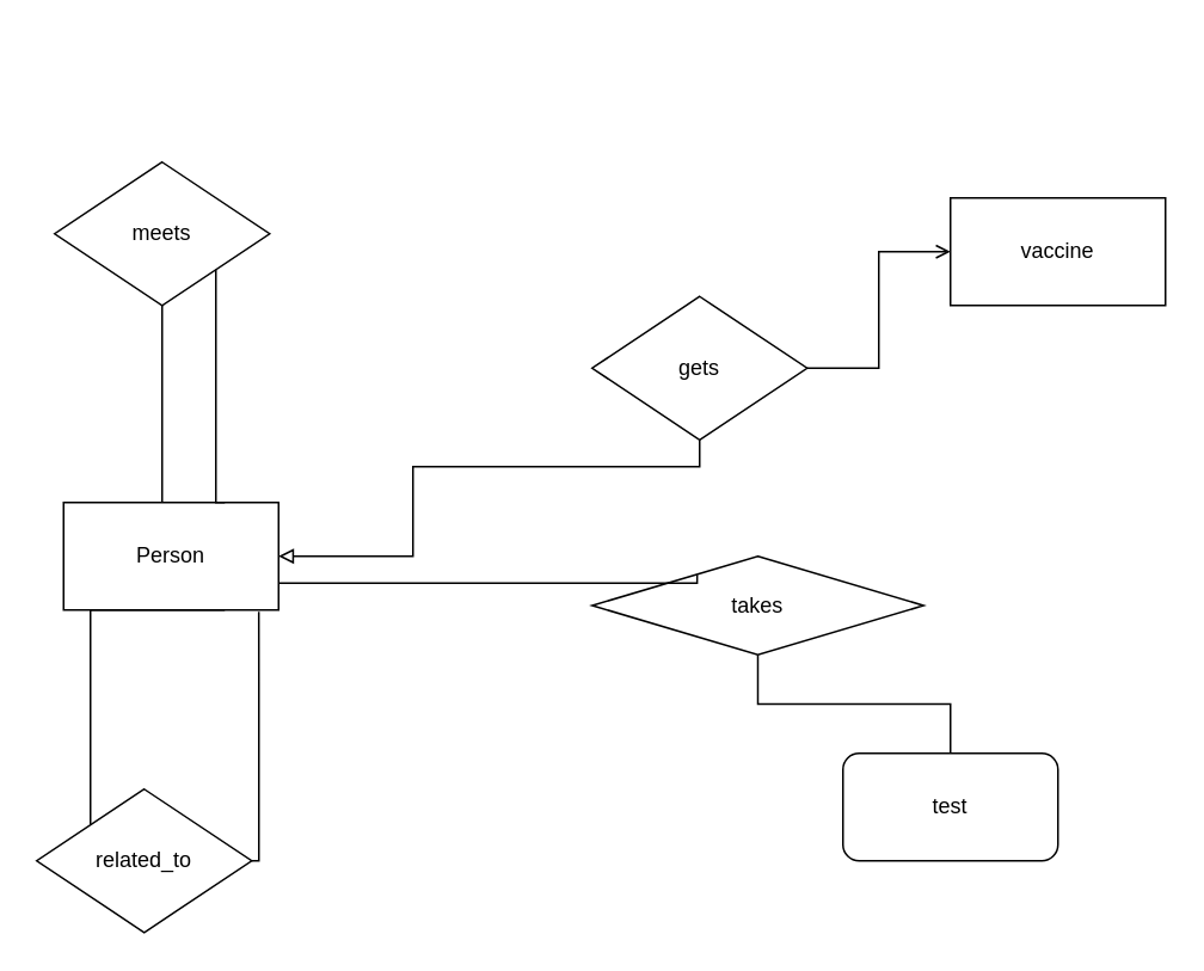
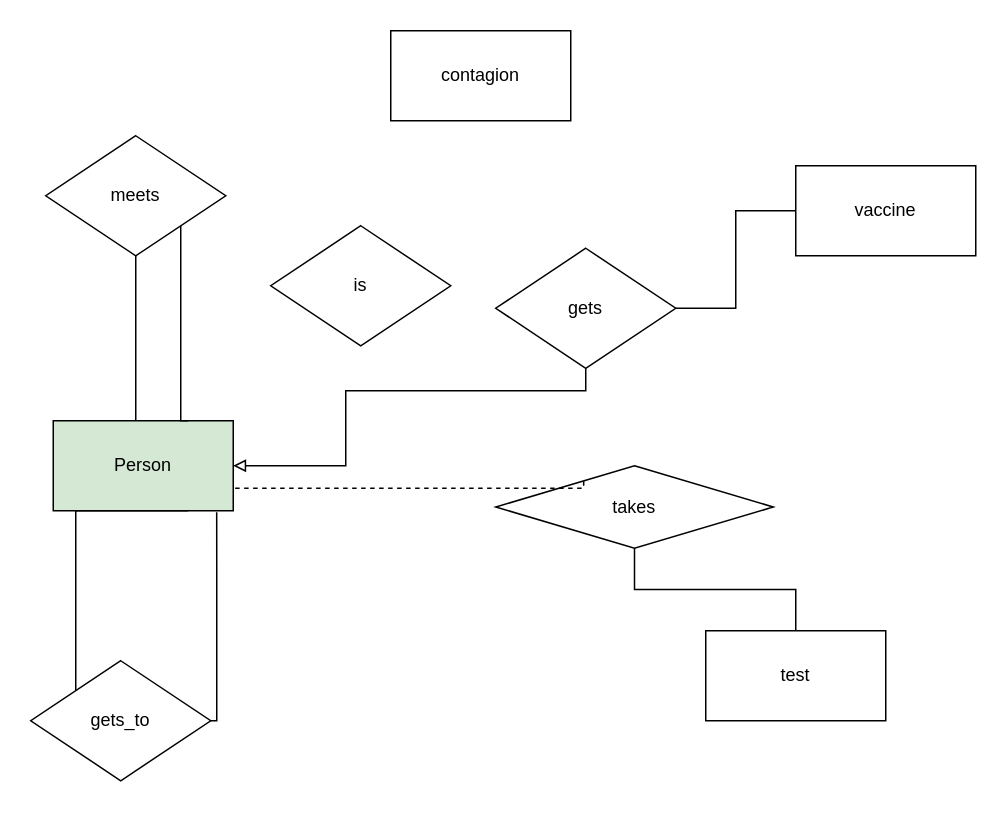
  <mxCell id="0" />
  <mxCell id="1" parent="0" />
  <mxCell id="2" value="" style="edgeStyle=orthogonalEdgeStyle;rounded=0;orthogonalLoop=1;jettySize=auto;html=1;startArrow=none;startFill=0;endArrow=none;endFill=0;" parent="1" source="3" target="4" edge="1"><mxGeometry relative="1" as="geometry"><Array as="points"><mxPoint x="90" y="250" /><mxPoint x="90" y="250" /></Array></mxGeometry></mxCell>
- <mxCell id="3" value="Person" style="rounded=0;whiteSpace=wrap;html=1;" parent="1" vertex="1"><mxGeometry x="35" y="280" width="120" height="60" as="geometry" /></mxCell>
+ <mxCell id="3" value="Person" style="rounded=0;whiteSpace=wrap;html=1;fillColor=#d5e8d4;" parent="1" vertex="1"><mxGeometry x="35" y="280" width="120" height="60" as="geometry" /></mxCell>
  <mxCell id="4" value="meets" style="rhombus;whiteSpace=wrap;html=1;" parent="1" vertex="1"><mxGeometry x="30" y="90" width="120" height="80" as="geometry" /></mxCell>
  <mxCell id="5" style="edgeStyle=orthogonalEdgeStyle;rounded=0;orthogonalLoop=1;jettySize=auto;html=1;exitX=0.5;exitY=1;exitDx=0;exitDy=0;" parent="1" source="4" target="4" edge="1"><mxGeometry relative="1" as="geometry" /></mxCell>
- <mxCell id="6" value="related_to" style="rhombus;whiteSpace=wrap;html=1;" parent="1" vertex="1"><mxGeometry x="20" y="440" width="120" height="80" as="geometry" /></mxCell>
+ <mxCell id="6" value="gets_to" style="rhombus;whiteSpace=wrap;html=1;" parent="1" vertex="1"><mxGeometry x="20" y="440" width="120" height="80" as="geometry" /></mxCell>
  <mxCell id="7" style="edgeStyle=orthogonalEdgeStyle;rounded=0;orthogonalLoop=1;jettySize=auto;html=1;exitX=0.5;exitY=1;exitDx=0;exitDy=0;" parent="1" source="6" target="6" edge="1"><mxGeometry relative="1" as="geometry" /></mxCell>
  <mxCell id="8" value="" style="endArrow=none;html=1;rounded=0;edgeStyle=orthogonalEdgeStyle;entryX=0.75;entryY=1;entryDx=0;entryDy=0;endFill=0;exitX=0;exitY=0;exitDx=0;exitDy=0;" parent="1" source="6" target="3" edge="1"><mxGeometry width="50" height="50" relative="1" as="geometry"><mxPoint x="120" y="420" as="sourcePoint" /><mxPoint x="165" y="320" as="targetPoint" /><Array as="points"><mxPoint x="50" y="340" /></Array></mxGeometry></mxCell>
+ <mxCell id="9" value="contagion" style="rounded=0;whiteSpace=wrap;html=1;" parent="1" vertex="1"><mxGeometry x="260" y="20" width="120" height="60" as="geometry" /></mxCell>
  <mxCell id="10" value="vaccine" style="rounded=0;whiteSpace=wrap;html=1;" parent="1" vertex="1"><mxGeometry x="530" y="110" width="120" height="60" as="geometry" /></mxCell>
  <mxCell id="11" value="" style="edgeStyle=orthogonalEdgeStyle;rounded=0;orthogonalLoop=1;jettySize=auto;html=1;startArrow=none;startFill=0;endArrow=none;endFill=0;entryX=1;entryY=1;entryDx=0;entryDy=0;exitX=0.75;exitY=0;exitDx=0;exitDy=0;" parent="1" source="3" target="4" edge="1"><mxGeometry relative="1" as="geometry"><mxPoint x="135" y="250" as="sourcePoint" /><mxPoint x="100" y="180" as="targetPoint" /><Array as="points"><mxPoint x="120" y="280" /></Array></mxGeometry></mxCell>
  <mxCell id="12" value="" style="endArrow=none;html=1;rounded=0;edgeStyle=orthogonalEdgeStyle;entryX=0.908;entryY=1.017;entryDx=0;entryDy=0;endFill=0;entryPerimeter=0;" parent="1" source="6" target="3" edge="1"><mxGeometry width="50" height="50" relative="1" as="geometry"><mxPoint x="260" y="320" as="sourcePoint" /><mxPoint x="165" y="295" as="targetPoint" /><Array as="points"><mxPoint x="144" y="380" /><mxPoint x="144" y="380" /></Array></mxGeometry></mxCell>
- <mxCell id="13" value="test" style="whiteSpace=wrap;html=1;rounded=1;" parent="1" vertex="1"><mxGeometry x="470" y="420" width="120" height="60" as="geometry" /></mxCell>
- <mxCell id="14" value="" style="edgeStyle=orthogonalEdgeStyle;rounded=0;orthogonalLoop=1;jettySize=auto;html=1;startArrow=none;startFill=0;endArrow=open;endFill=0;" parent="1" source="15" target="10" edge="1"><mxGeometry relative="1" as="geometry" /></mxCell>
+ <mxCell id="13" value="test" style="rounded=0;whiteSpace=wrap;html=1;" parent="1" vertex="1"><mxGeometry x="470" y="420" width="120" height="60" as="geometry" /></mxCell>
+ <mxCell id="14" value="" style="edgeStyle=orthogonalEdgeStyle;rounded=0;orthogonalLoop=1;jettySize=auto;html=1;startArrow=none;startFill=0;endArrow=none;endFill=0;" parent="1" source="15" target="10" edge="1"><mxGeometry relative="1" as="geometry" /></mxCell>
  <mxCell id="15" value="gets" style="rhombus;whiteSpace=wrap;html=1;" parent="1" vertex="1"><mxGeometry x="330" y="165" width="120" height="80" as="geometry" /></mxCell>
  <mxCell id="16" value="" style="edgeStyle=orthogonalEdgeStyle;rounded=0;orthogonalLoop=1;jettySize=auto;html=1;startArrow=none;startFill=0;endArrow=block;endFill=0;entryX=1;entryY=0.5;entryDx=0;entryDy=0;" parent="1" source="15" target="3" edge="1"><mxGeometry relative="1" as="geometry"><mxPoint x="290" y="110" as="sourcePoint" /><mxPoint x="160" y="140" as="targetPoint" /><Array as="points"><mxPoint x="390" y="260" /><mxPoint x="230" y="260" /><mxPoint x="230" y="310" /></Array></mxGeometry></mxCell>
  <mxCell id="17" value="" style="edgeStyle=orthogonalEdgeStyle;rounded=0;orthogonalLoop=1;jettySize=auto;html=1;startArrow=none;startFill=0;endArrow=none;endFill=0;" parent="1" source="18" target="13" edge="1"><mxGeometry relative="1" as="geometry" /></mxCell>
  <mxCell id="18" value="takes" style="rhombus;whiteSpace=wrap;html=1;" parent="1" vertex="1"><mxGeometry x="330" y="310" width="185" height="55" as="geometry" /></mxCell>
- <mxCell id="19" value="" style="edgeStyle=orthogonalEdgeStyle;rounded=0;orthogonalLoop=1;jettySize=auto;html=1;startArrow=none;startFill=0;endArrow=none;endFill=0;entryX=1;entryY=0.75;entryDx=0;entryDy=0;exitX=0.317;exitY=0.188;exitDx=0;exitDy=0;exitPerimeter=0;" parent="1" source="18" target="3" edge="1"><mxGeometry relative="1" as="geometry"><mxPoint x="363.75" y="310" as="sourcePoint" /><mxPoint x="196.25" y="320" as="targetPoint" /><Array as="points"><mxPoint x="280" y="325" /><mxPoint x="280" y="325" /></Array></mxGeometry></mxCell>
+ <mxCell id="19" value="" style="edgeStyle=orthogonalEdgeStyle;rounded=0;orthogonalLoop=1;jettySize=auto;html=1;startArrow=none;startFill=0;endArrow=none;endFill=0;entryX=1;entryY=0.75;entryDx=0;entryDy=0;exitX=0.317;exitY=0.188;exitDx=0;exitDy=0;exitPerimeter=0;dashed=1;" parent="1" source="18" target="3" edge="1"><mxGeometry relative="1" as="geometry"><mxPoint x="363.75" y="310" as="sourcePoint" /><mxPoint x="196.25" y="320" as="targetPoint" /><Array as="points"><mxPoint x="280" y="325" /><mxPoint x="280" y="325" /></Array></mxGeometry></mxCell>
+ <mxCell id="20" value="is" style="rhombus;whiteSpace=wrap;html=1;" vertex="1" parent="1"><mxGeometry x="180" y="150" width="120" height="80" as="geometry" /></mxCell>
